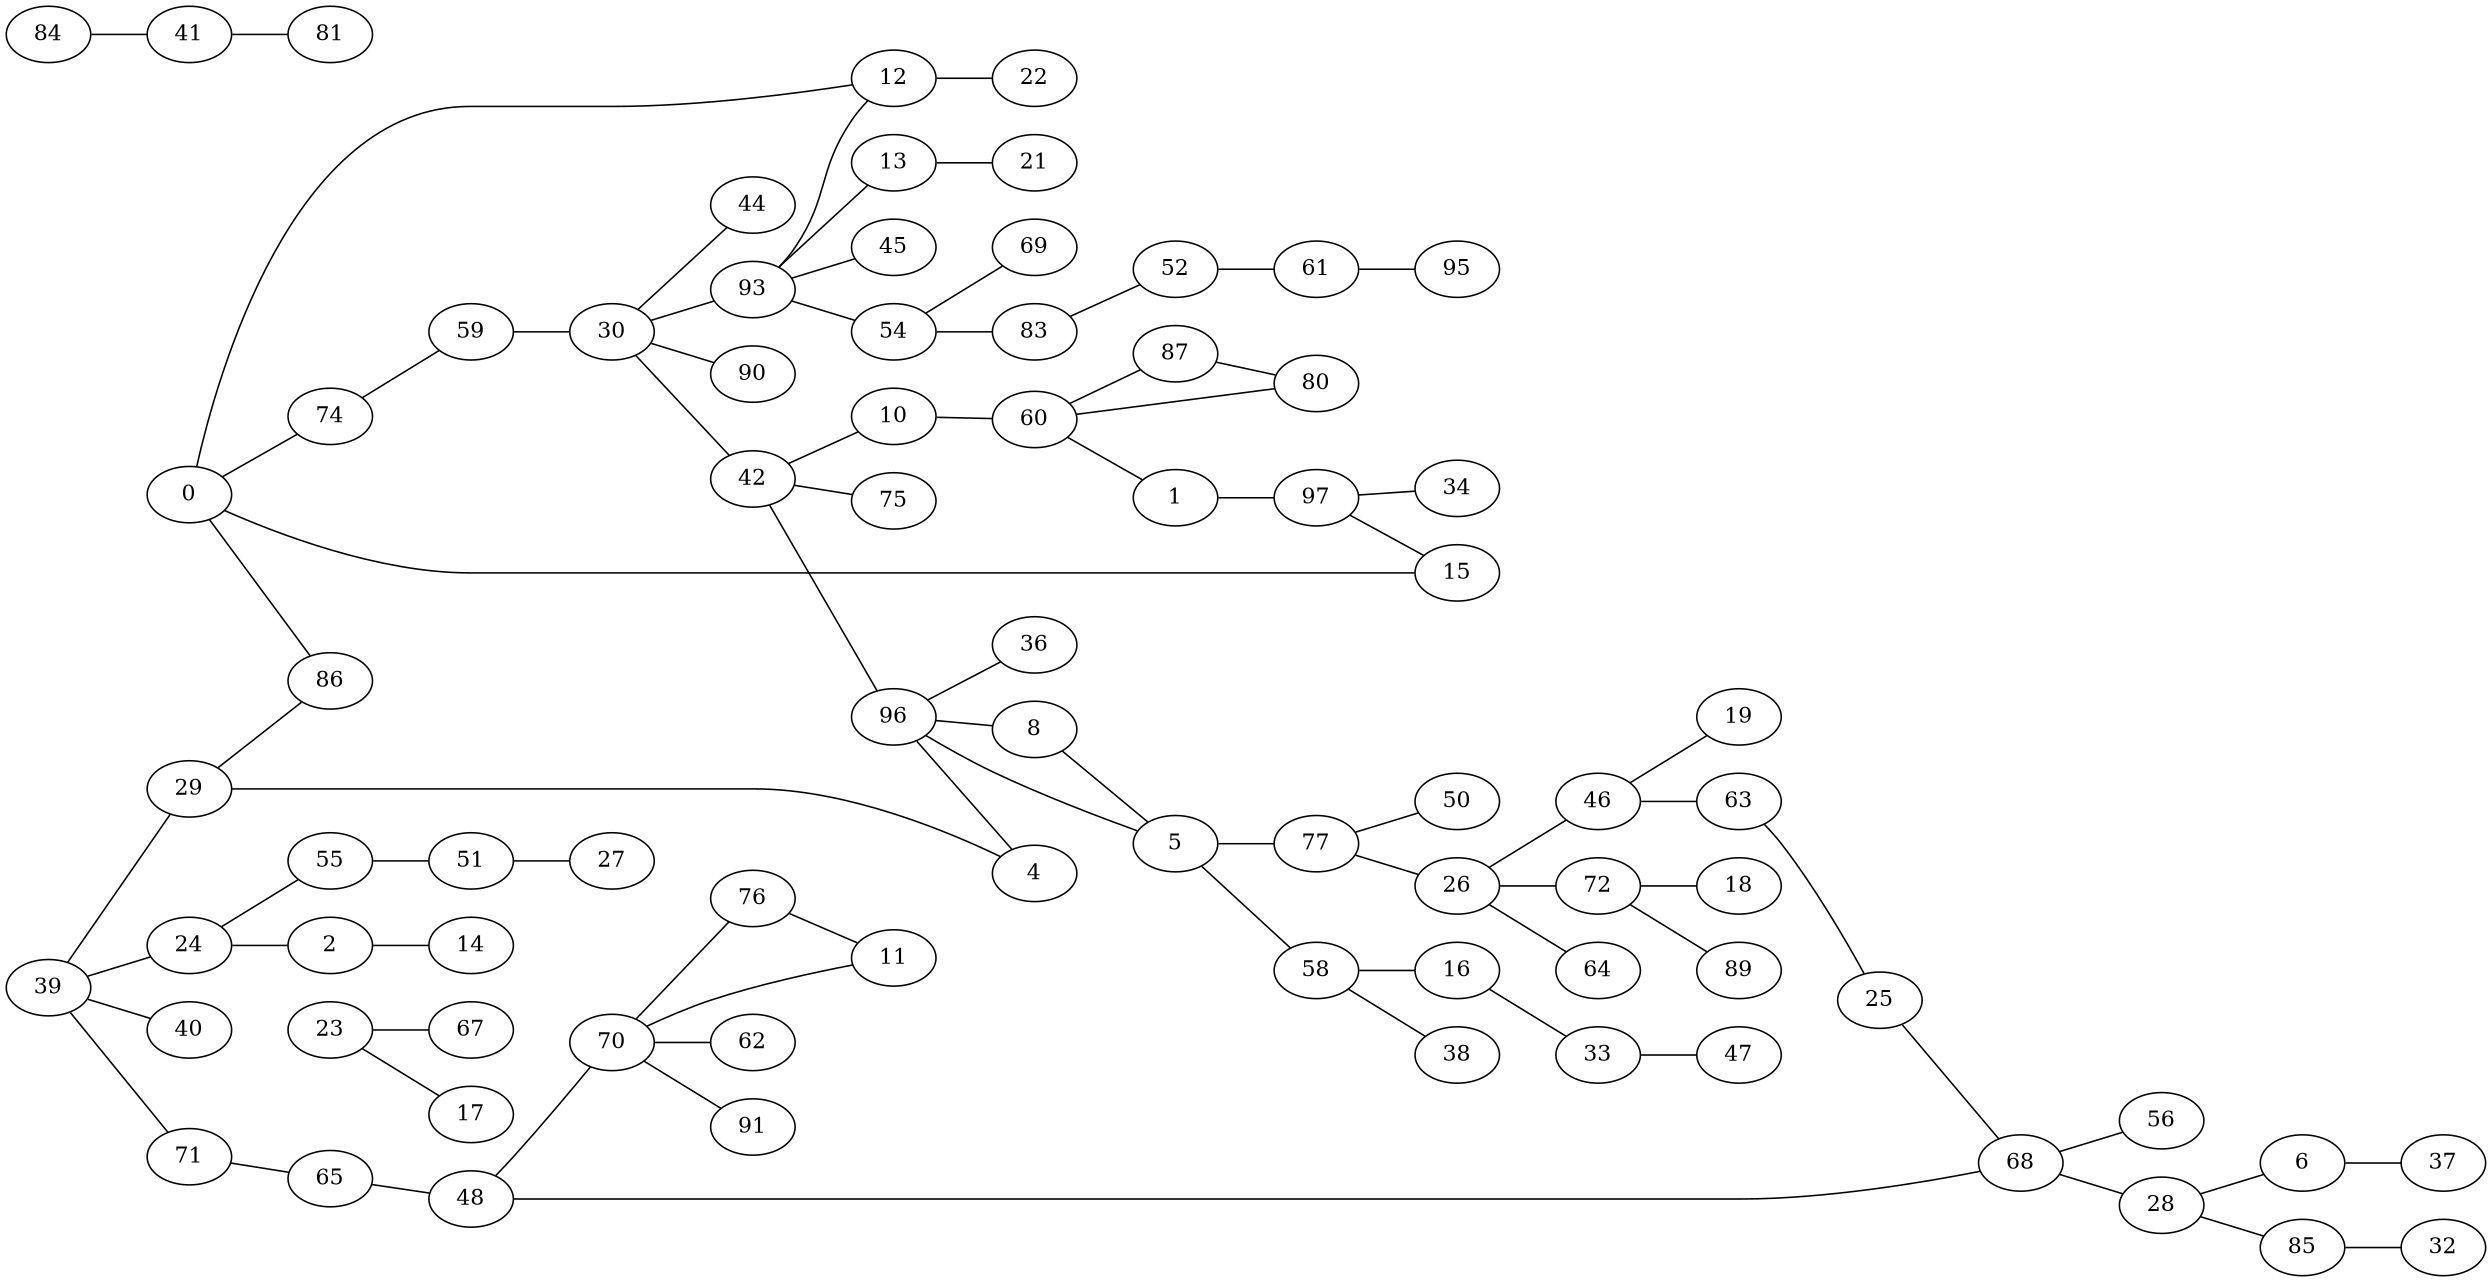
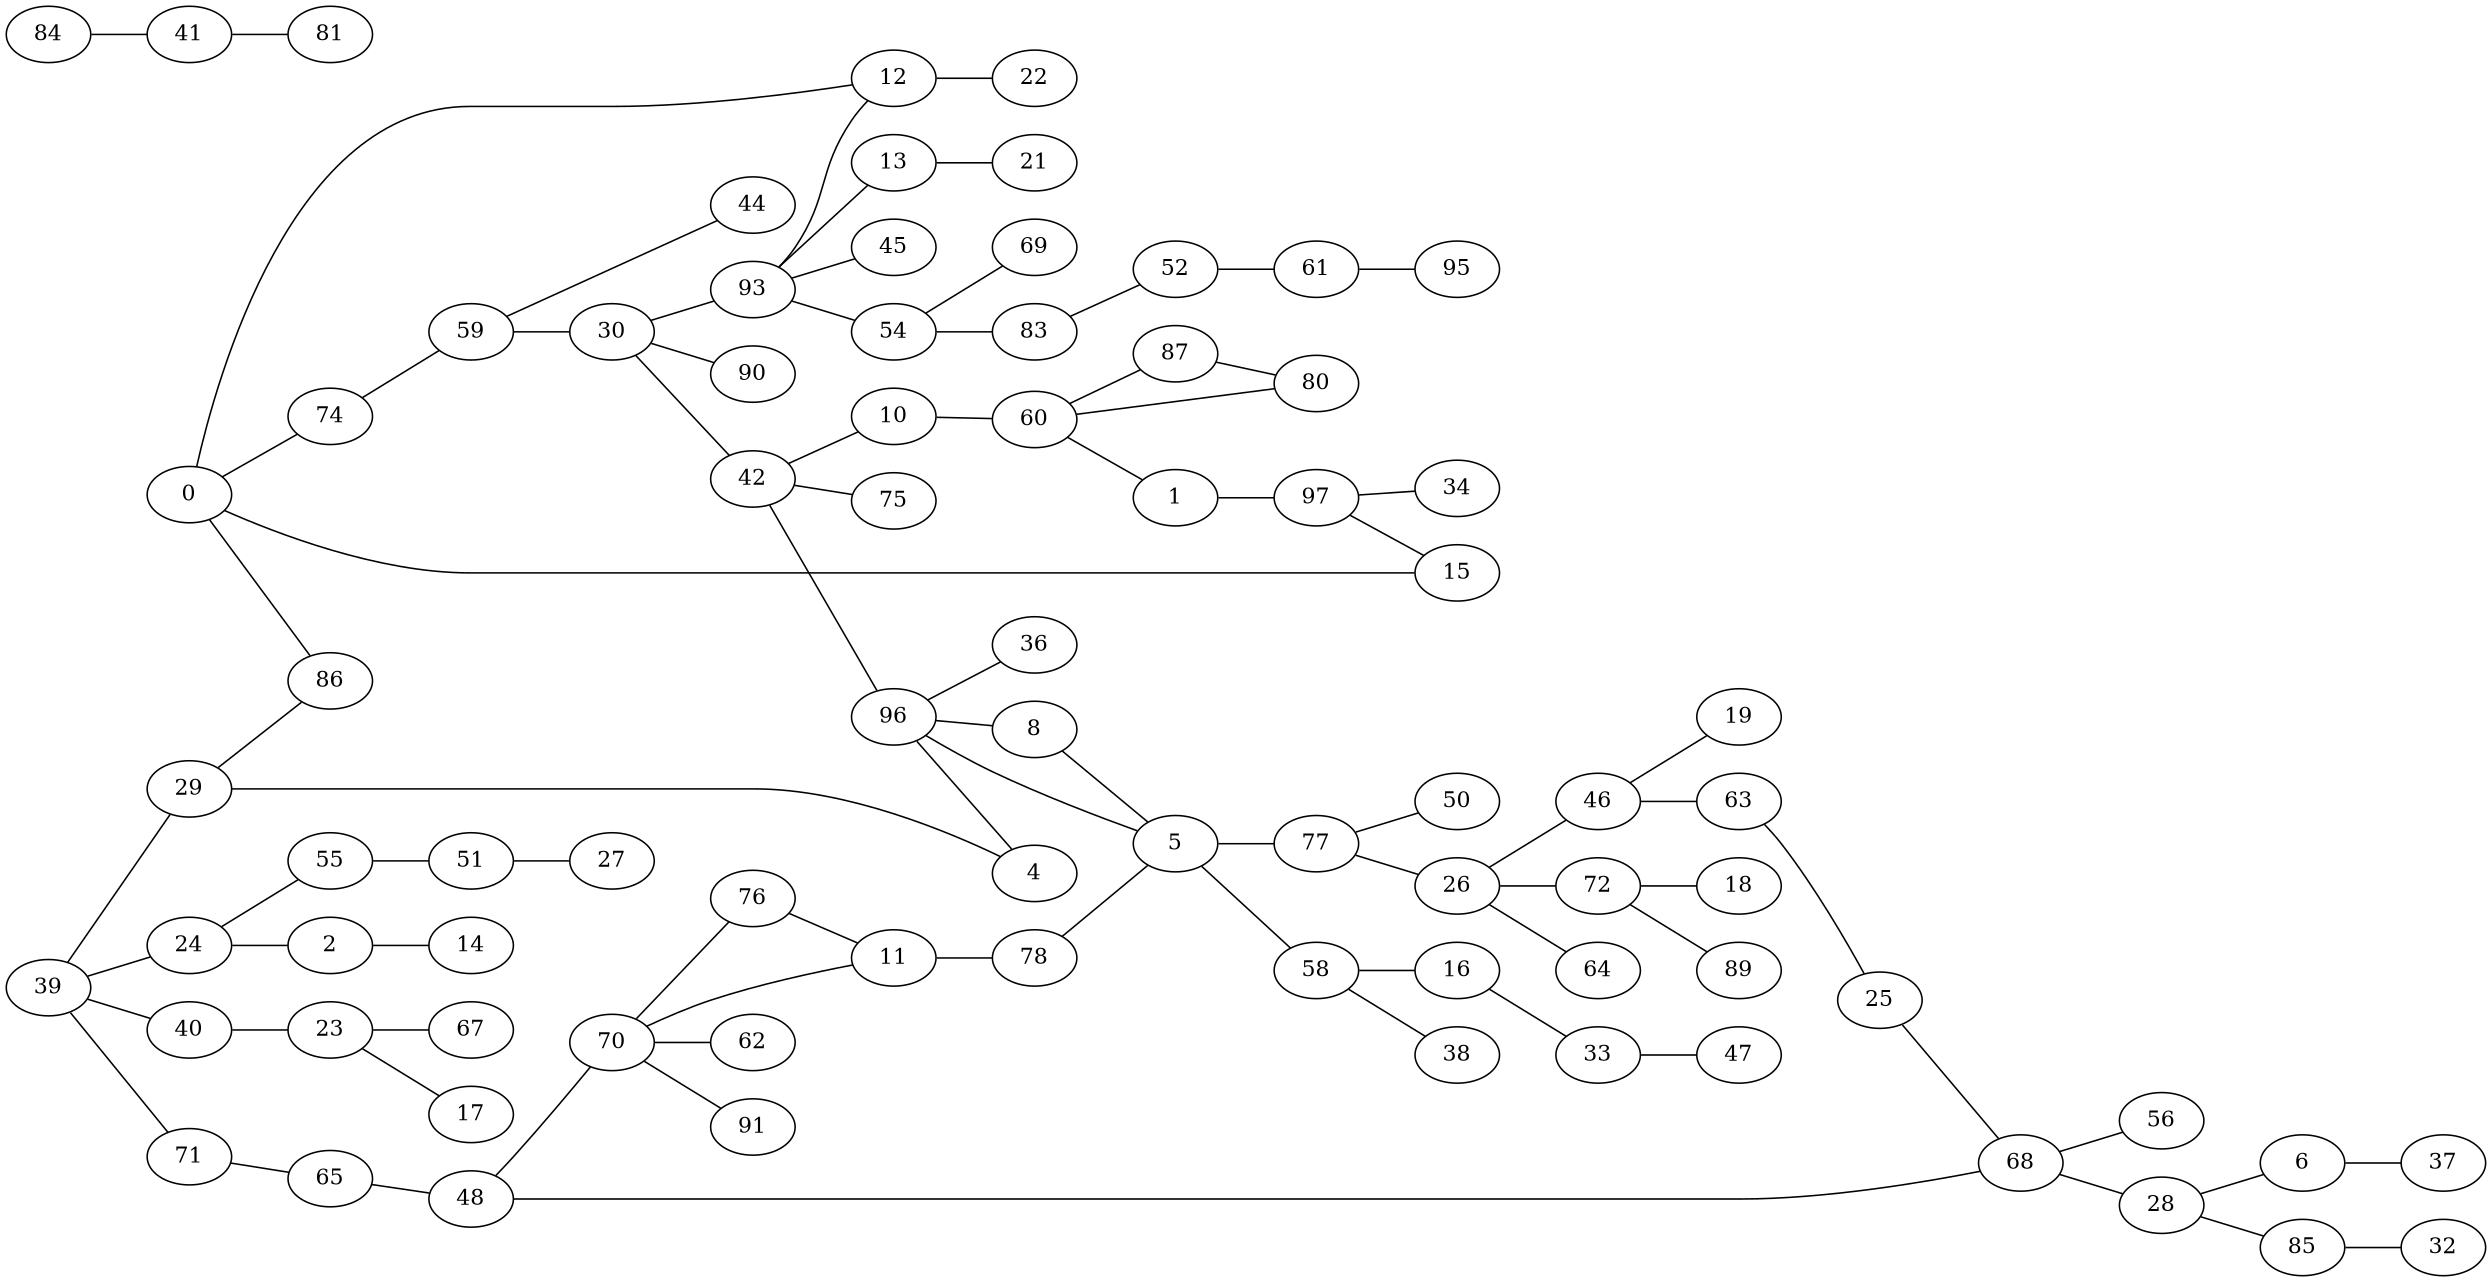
  graph {
    rankdir=LR
    0
    15
    86
    12
    74
    22
    59
    30
    44
    90
    93
    42
    n13 [label=45]
    13
    54
    96
    75
    10
    21
    83
    69
    5
    4
    36
    8
    60
    77
    58
    80
    1
    87
    97
    34
    26
    50
    38
    16
    84
    41
    39
    29
    71
    24
    40
    65
    2
    55
    23
    48
    14
    51
    67
    17
    27
    68
    70
    56
    28
    11
    62
    91
    76
    6
    85
+   78
    46
    72
    64
    33
    47
    63
    19
    89
    18
    25
    37
    32
    81
    52
    61
    95
    0 -- 15
    0 -- 86
    0 -- 12
    0 -- 74
    12 -- 22
    74 -- 59
    59 -- 30
-   30 -- 44
+   59 -- 44
    30 -- 90
    30 -- 93
    30 -- 42
    93 -- 12
    93 -- n13
    93 -- 13
    93 -- 54
    42 -- 96
    42 -- 75
    42 -- 10
    13 -- 21
    54 -- 83
    54 -- 69
    96 -- 5
    96 -- 4
    96 -- 36
    96 -- 8
    10 -- 60
    83 -- 52
    5 -- 77
    5 -- 58
    8 -- 5
    60 -- 80
    60 -- 1
    60 -- 87
    77 -- 26
    77 -- 50
    58 -- 38
    58 -- 16
    1 -- 97
    87 -- 80
    97 -- 15
    97 -- 34
    26 -- 46
    26 -- 72
    26 -- 64
    16 -- 33
    84 -- 41
    41 -- 81
    39 -- 29
    39 -- 71
    39 -- 24
    39 -- 40
    29 -- 86
    29 -- 4
    71 -- 65
    24 -- 2
    24 -- 55
+   40 -- 23
    65 -- 48
    2 -- 14
    55 -- 51
    23 -- 67
    23 -- 17
    48 -- 68
    48 -- 70
    51 -- 27
    68 -- 56
    68 -- 28
    70 -- 11
    70 -- 62
    70 -- 91
    70 -- 76
    28 -- 6
    28 -- 85
+   11 -- 78
    76 -- 11
    6 -- 37
    85 -- 32
+   78 -- 5
    46 -- 63
    46 -- 19
    72 -- 89
    72 -- 18
    33 -- 47
    63 -- 25
    25 -- 68
    52 -- 61
    61 -- 95
  }
